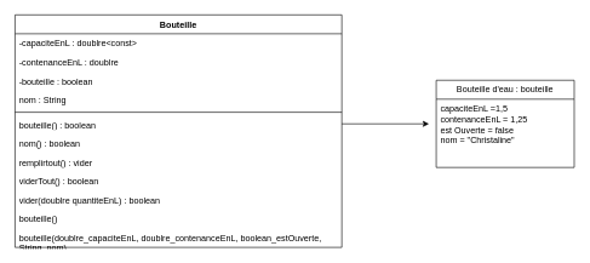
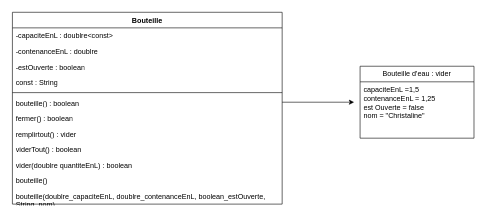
  <mxCell id="0" />
  <mxCell id="1" parent="0" />
  <mxCell id="2" value="Bouteille" style="swimlane;fontStyle=1;align=center;verticalAlign=top;childLayout=stackLayout;horizontal=1;startSize=26;horizontalStack=0;resizeParent=1;resizeParentMax=0;resizeLast=0;collapsible=1;marginBottom=0;whiteSpace=wrap;html=1;" vertex="1" parent="1"><mxGeometry x="20" y="20" width="450" height="320" as="geometry" /></mxCell>
  <mxCell id="3" value="-capaciteEnL : doublre&amp;lt;const&amp;gt;" style="text;strokeColor=none;fillColor=none;align=left;verticalAlign=top;spacingLeft=4;spacingRight=4;overflow=hidden;rotatable=0;points=[[0,0.5],[1,0.5]];portConstraint=eastwest;whiteSpace=wrap;html=1;" vertex="1" parent="2"><mxGeometry y="26" width="450" height="26" as="geometry" /></mxCell>
  <mxCell id="4" value="-contenanceEnL : doublre" style="text;strokeColor=none;fillColor=none;align=left;verticalAlign=top;spacingLeft=4;spacingRight=4;overflow=hidden;rotatable=0;points=[[0,0.5],[1,0.5]];portConstraint=eastwest;whiteSpace=wrap;html=1;" vertex="1" parent="2"><mxGeometry y="52" width="450" height="26" as="geometry" /></mxCell>
- <mxCell id="5" value="-bouteille : boolean" style="text;strokeColor=none;fillColor=none;align=left;verticalAlign=top;spacingLeft=4;spacingRight=4;overflow=hidden;rotatable=0;points=[[0,0.5],[1,0.5]];portConstraint=eastwest;whiteSpace=wrap;html=1;" vertex="1" parent="2"><mxGeometry y="78" width="450" height="26" as="geometry" /></mxCell>
- <mxCell id="6" value="nom : String" style="text;strokeColor=none;fillColor=none;align=left;verticalAlign=top;spacingLeft=4;spacingRight=4;overflow=hidden;rotatable=0;points=[[0,0.5],[1,0.5]];portConstraint=eastwest;whiteSpace=wrap;html=1;" vertex="1" parent="2"><mxGeometry y="104" width="450" height="26" as="geometry" /></mxCell>
+ <mxCell id="5" value="-estOuverte : boolean" style="text;strokeColor=none;fillColor=none;align=left;verticalAlign=top;spacingLeft=4;spacingRight=4;overflow=hidden;rotatable=0;points=[[0,0.5],[1,0.5]];portConstraint=eastwest;whiteSpace=wrap;html=1;" vertex="1" parent="2"><mxGeometry y="78" width="450" height="26" as="geometry" /></mxCell>
+ <mxCell id="6" value="const : String" style="text;strokeColor=none;fillColor=none;align=left;verticalAlign=top;spacingLeft=4;spacingRight=4;overflow=hidden;rotatable=0;points=[[0,0.5],[1,0.5]];portConstraint=eastwest;whiteSpace=wrap;html=1;" vertex="1" parent="2"><mxGeometry y="104" width="450" height="26" as="geometry" /></mxCell>
  <mxCell id="7" value="" style="line;strokeWidth=1;fillColor=none;align=left;verticalAlign=middle;spacingTop=-1;spacingLeft=3;spacingRight=3;rotatable=0;labelPosition=right;points=[];portConstraint=eastwest;strokeColor=inherit;" vertex="1" parent="2"><mxGeometry y="130" width="450" height="8" as="geometry" /></mxCell>
  <mxCell id="8" value="bouteille() : boolean&amp;nbsp;" style="text;strokeColor=none;fillColor=none;align=left;verticalAlign=top;spacingLeft=4;spacingRight=4;overflow=hidden;rotatable=0;points=[[0,0.5],[1,0.5]];portConstraint=eastwest;whiteSpace=wrap;html=1;" vertex="1" parent="2"><mxGeometry y="138" width="450" height="26" as="geometry" /></mxCell>
- <mxCell id="9" value="nom() : boolean" style="text;strokeColor=none;fillColor=none;align=left;verticalAlign=top;spacingLeft=4;spacingRight=4;overflow=hidden;rotatable=0;points=[[0,0.5],[1,0.5]];portConstraint=eastwest;whiteSpace=wrap;html=1;" vertex="1" parent="2"><mxGeometry y="164" width="450" height="26" as="geometry" /></mxCell>
+ <mxCell id="9" value="fermer() : boolean" style="text;strokeColor=none;fillColor=none;align=left;verticalAlign=top;spacingLeft=4;spacingRight=4;overflow=hidden;rotatable=0;points=[[0,0.5],[1,0.5]];portConstraint=eastwest;whiteSpace=wrap;html=1;" vertex="1" parent="2"><mxGeometry y="164" width="450" height="26" as="geometry" /></mxCell>
  <mxCell id="10" value="remplirtout() : vider&amp;nbsp;" style="text;strokeColor=none;fillColor=none;align=left;verticalAlign=top;spacingLeft=4;spacingRight=4;overflow=hidden;rotatable=0;points=[[0,0.5],[1,0.5]];portConstraint=eastwest;whiteSpace=wrap;html=1;" vertex="1" parent="2"><mxGeometry y="190" width="450" height="26" as="geometry" /></mxCell>
  <mxCell id="11" value="viderTout() : boolean" style="text;strokeColor=none;fillColor=none;align=left;verticalAlign=top;spacingLeft=4;spacingRight=4;overflow=hidden;rotatable=0;points=[[0,0.5],[1,0.5]];portConstraint=eastwest;whiteSpace=wrap;html=1;" vertex="1" parent="2"><mxGeometry y="216" width="450" height="26" as="geometry" /></mxCell>
  <mxCell id="12" value="vider(doublre quantiteEnL) : boolean" style="text;strokeColor=none;fillColor=none;align=left;verticalAlign=top;spacingLeft=4;spacingRight=4;overflow=hidden;rotatable=0;points=[[0,0.5],[1,0.5]];portConstraint=eastwest;whiteSpace=wrap;html=1;" vertex="1" parent="2"><mxGeometry y="242" width="450" height="26" as="geometry" /></mxCell>
  <mxCell id="13" value="bouteille()" style="text;strokeColor=none;fillColor=none;align=left;verticalAlign=top;spacingLeft=4;spacingRight=4;overflow=hidden;rotatable=0;points=[[0,0.5],[1,0.5]];portConstraint=eastwest;whiteSpace=wrap;html=1;" vertex="1" parent="2"><mxGeometry y="268" width="450" height="26" as="geometry" /></mxCell>
  <mxCell id="14" value="bouteille(doublre_capaciteEnL, doublre_contenanceEnL, boolean_estOuverte, String_nom)" style="text;strokeColor=none;fillColor=none;align=left;verticalAlign=top;spacingLeft=4;spacingRight=4;overflow=hidden;rotatable=0;points=[[0,0.5],[1,0.5]];portConstraint=eastwest;whiteSpace=wrap;html=1;" vertex="1" parent="2"><mxGeometry y="294" width="450" height="26" as="geometry" /></mxCell>
- <mxCell id="15" value="Bouteille d'eau : bouteille" style="swimlane;fontStyle=0;childLayout=stackLayout;horizontal=1;startSize=26;fillColor=none;horizontalStack=0;resizeParent=1;resizeParentMax=0;resizeLast=0;collapsible=1;marginBottom=0;whiteSpace=wrap;html=1;" vertex="1" parent="1"><mxGeometry x="600" y="110" width="190" height="120" as="geometry" /></mxCell>
+ <mxCell id="15" value="Bouteille d'eau : vider" style="swimlane;fontStyle=0;childLayout=stackLayout;horizontal=1;startSize=26;fillColor=none;horizontalStack=0;resizeParent=1;resizeParentMax=0;resizeLast=0;collapsible=1;marginBottom=0;whiteSpace=wrap;html=1;" vertex="1" parent="1"><mxGeometry x="600" y="110" width="190" height="120" as="geometry" /></mxCell>
  <mxCell id="16" value="capaciteEnL =1,5&lt;br&gt;contenanceEnL = 1,25&lt;br&gt;est Ouverte = false&lt;br&gt;nom = &quot;Christaline&quot;" style="text;strokeColor=none;fillColor=none;align=left;verticalAlign=top;spacingLeft=4;spacingRight=4;overflow=hidden;rotatable=0;points=[[0,0.5],[1,0.5]];portConstraint=eastwest;whiteSpace=wrap;html=1;" vertex="1" parent="15"><mxGeometry y="26" width="190" height="94" as="geometry" /></mxCell>
  <mxCell id="17" value="" style="endArrow=classic;html=1;rounded=0;" edge="1" parent="1"><mxGeometry width="50" height="50" relative="1" as="geometry"><mxPoint x="470" y="170" as="sourcePoint" /><mxPoint x="590" y="170" as="targetPoint" /></mxGeometry></mxCell>
